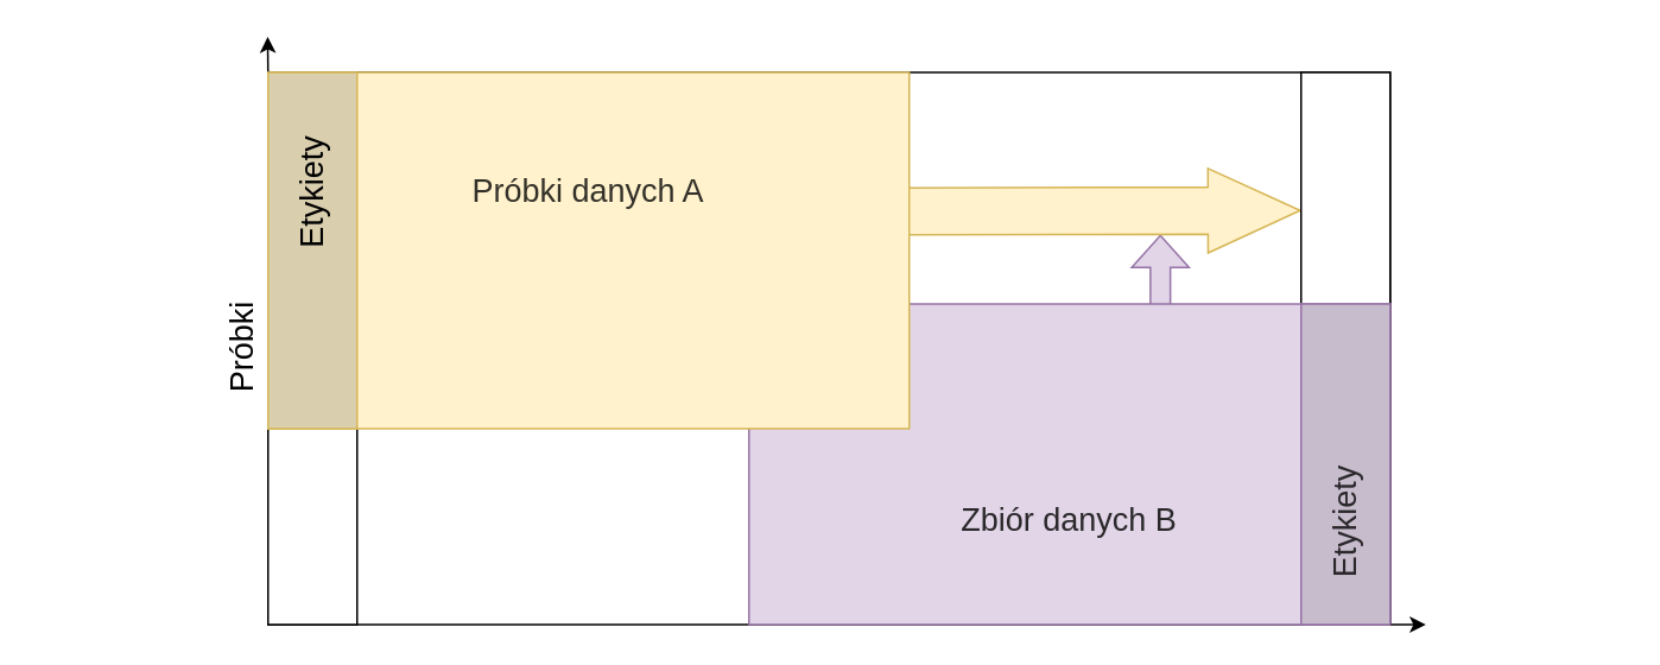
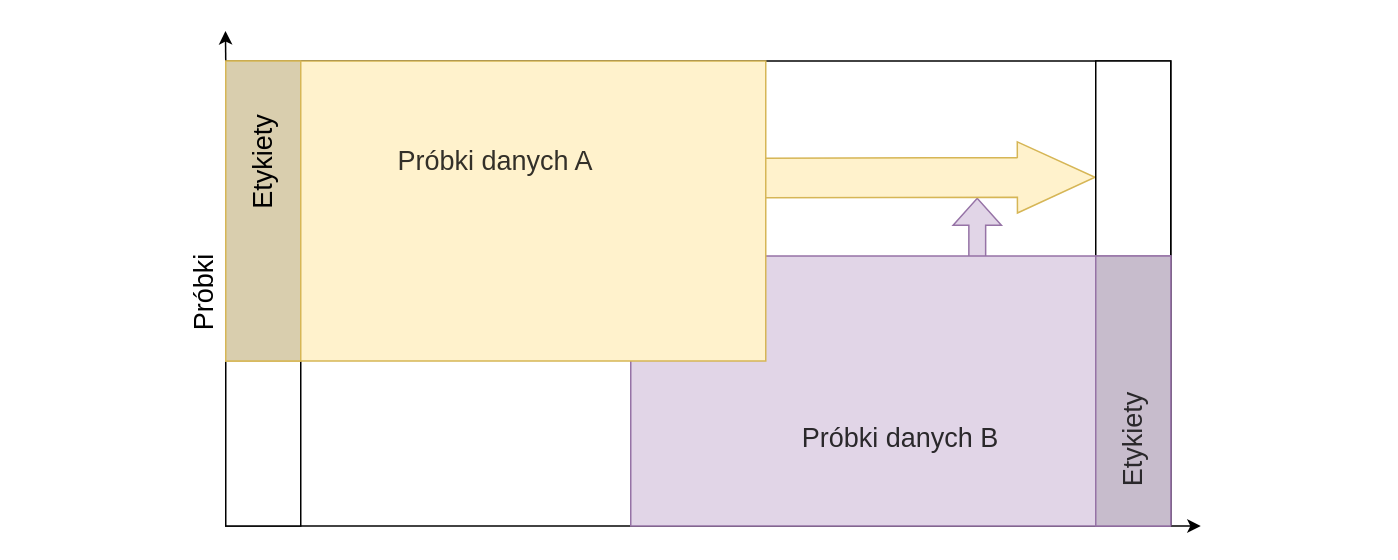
  <mxCell id="0" />
  <mxCell id="1" parent="0" />
  <mxCell id="2" value="" style="rounded=0;whiteSpace=wrap;html=1;glass=0;fontSize=18;strokeColor=#050505;" vertex="1" parent="1"><mxGeometry x="150" y="40" width="630" height="310" as="geometry" /></mxCell>
  <mxCell id="3" value="" style="shape=flexArrow;endArrow=classic;html=1;rounded=0;fontFamily=Helvetica;fontSize=17;fontColor=#1F2B19;width=11.2;endSize=5.664;fillColor=#E1D5E7;strokeColor=#9673A6;" edge="1" parent="1"><mxGeometry width="50" height="50" relative="1" as="geometry"><mxPoint x="651" y="174" as="sourcePoint" /><mxPoint x="651" y="131" as="targetPoint" /></mxGeometry></mxCell>
  <mxCell id="4" value="" style="shape=flexArrow;endArrow=classic;html=1;rounded=0;fontFamily=Helvetica;fontSize=17;fontColor=#1F2B19;entryX=0;entryY=0.25;entryDx=0;entryDy=0;width=26.4;endSize=16.92;fillColor=#FFF2CC;strokeColor=#D6B656;" edge="1" parent="1" target="5"><mxGeometry width="50" height="50" relative="1" as="geometry"><mxPoint x="499" y="118" as="sourcePoint" /><mxPoint x="561" y="120" as="targetPoint" /></mxGeometry></mxCell>
  <mxCell id="5" value="" style="rounded=0;whiteSpace=wrap;html=1;glass=0;fontSize=18;direction=south;rotation=270;" vertex="1" parent="1"><mxGeometry x="600" y="170" width="310" height="50" as="geometry" /></mxCell>
  <mxCell id="6" value="" style="rounded=0;whiteSpace=wrap;html=1;glass=0;fontSize=18;direction=south;rotation=270;" vertex="1" parent="1"><mxGeometry x="20" y="170" width="310" height="50" as="geometry" /></mxCell>
- <mxCell id="7" value="&lt;font style=&quot;font-size: 18px&quot; color=&quot;#2a282b&quot;&gt;&lt;br&gt;&lt;br&gt;&lt;br&gt;Zbiór danych B&lt;/font&gt;" style="rounded=0;whiteSpace=wrap;html=1;fillColor=#E1D5E7;strokeColor=#9673A6;fontSize=17;" vertex="1" parent="1"><mxGeometry x="420" y="170" width="360" height="180" as="geometry" /></mxCell>
+ <mxCell id="7" value="&lt;font style=&quot;font-size: 18px&quot; color=&quot;#2a282b&quot;&gt;&lt;br&gt;&lt;br&gt;&lt;br&gt;Próbki danych B&lt;/font&gt;" style="rounded=0;whiteSpace=wrap;html=1;fillColor=#E1D5E7;strokeColor=#9673A6;fontSize=17;" vertex="1" parent="1"><mxGeometry x="420" y="170" width="360" height="180" as="geometry" /></mxCell>
  <mxCell id="8" value="&lt;font style=&quot;font-size: 18px&quot;&gt;&lt;font color=&quot;#333029&quot;&gt;Próbki danych A&lt;br&gt;&lt;br&gt;&lt;br&gt;&lt;/font&gt;&lt;br&gt;&lt;/font&gt;" style="rounded=0;whiteSpace=wrap;html=1;fillColor=#FFF2CC;strokeColor=#D6B656;gradientColor=none;glass=0;" vertex="1" parent="1"><mxGeometry x="150" y="40" width="360" height="200" as="geometry" /></mxCell>
  <mxCell id="9" style="edgeStyle=orthogonalEdgeStyle;rounded=0;orthogonalLoop=1;jettySize=auto;html=1;exitX=0;exitY=0;exitDx=0;exitDy=0;fontSize=18;" edge="1" parent="1" source="10"><mxGeometry relative="1" as="geometry"><mxPoint x="149.8" y="20" as="targetPoint" /></mxGeometry></mxCell>
  <mxCell id="10" value="&amp;nbsp; &amp;nbsp; &amp;nbsp; &amp;nbsp; &amp;nbsp; &amp;nbsp; &amp;nbsp;Etykiety" style="rounded=0;whiteSpace=wrap;html=1;glass=0;fontSize=18;fillColor=#D9CEAE;strokeColor=#d6b656;direction=south;rotation=270;" vertex="1" parent="1"><mxGeometry x="75" y="115" width="200" height="50" as="geometry" /></mxCell>
  <mxCell id="11" style="edgeStyle=orthogonalEdgeStyle;rounded=0;orthogonalLoop=1;jettySize=auto;html=1;exitX=1;exitY=1;exitDx=0;exitDy=0;fontSize=18;" edge="1" parent="1" source="12"><mxGeometry relative="1" as="geometry"><mxPoint x="800" y="350.2" as="targetPoint" /></mxGeometry></mxCell>
  <mxCell id="12" value="&lt;font color=&quot;#2a282b&quot;&gt;Etykiety&amp;nbsp; &amp;nbsp; &amp;nbsp; &amp;nbsp; &amp;nbsp; &amp;nbsp; &amp;nbsp;&lt;/font&gt;" style="rounded=0;whiteSpace=wrap;html=1;glass=0;fontSize=18;fillColor=#C7BCCC;strokeColor=#9673A6;rotation=270;direction=south;" vertex="1" parent="1"><mxGeometry x="665" y="235" width="180" height="50" as="geometry" /></mxCell>
  <mxCell id="13" value="Próbki" style="text;html=1;align=center;verticalAlign=middle;resizable=0;points=[];autosize=1;strokeColor=none;fillColor=none;fontSize=18;rotation=270;" vertex="1" parent="1"><mxGeometry x="101" y="180" width="70" height="30" as="geometry" /></mxCell>
